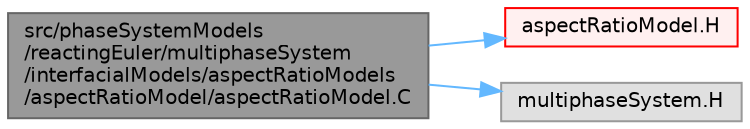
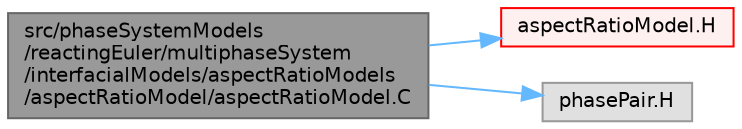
  digraph {
    rankdir=LR
    node [fontname=Helvetica fontsize=10 shape=box style=filled]
    edge [color=steelblue1 fontname=Helvetica fontsize=10 labelfontname=Helvetica labelfontsize=10 style=solid]
    n1 [color=gray40 fillcolor=grey60 fontcolor=black height=0.2 label="src/phaseSystemModels\l/reactingEuler/multiphaseSystem\l/interfacialModels/aspectRatioModels\l/aspectRatioModel/aspectRatioModel.C" width=0.4]
    n2 [color=red fillcolor="#FFF0F0" height=0.2 label="aspectRatioModel.H" width=0.4]
-   n3 [color=grey60 fillcolor="#E0E0E0" height=0.2 label="multiphaseSystem.H" width=0.4]
+   n3 [color=grey60 fillcolor="#E0E0E0" height=0.2 label="phasePair.H" width=0.4]
    n1 -> n2
    n1 -> n3
  }
